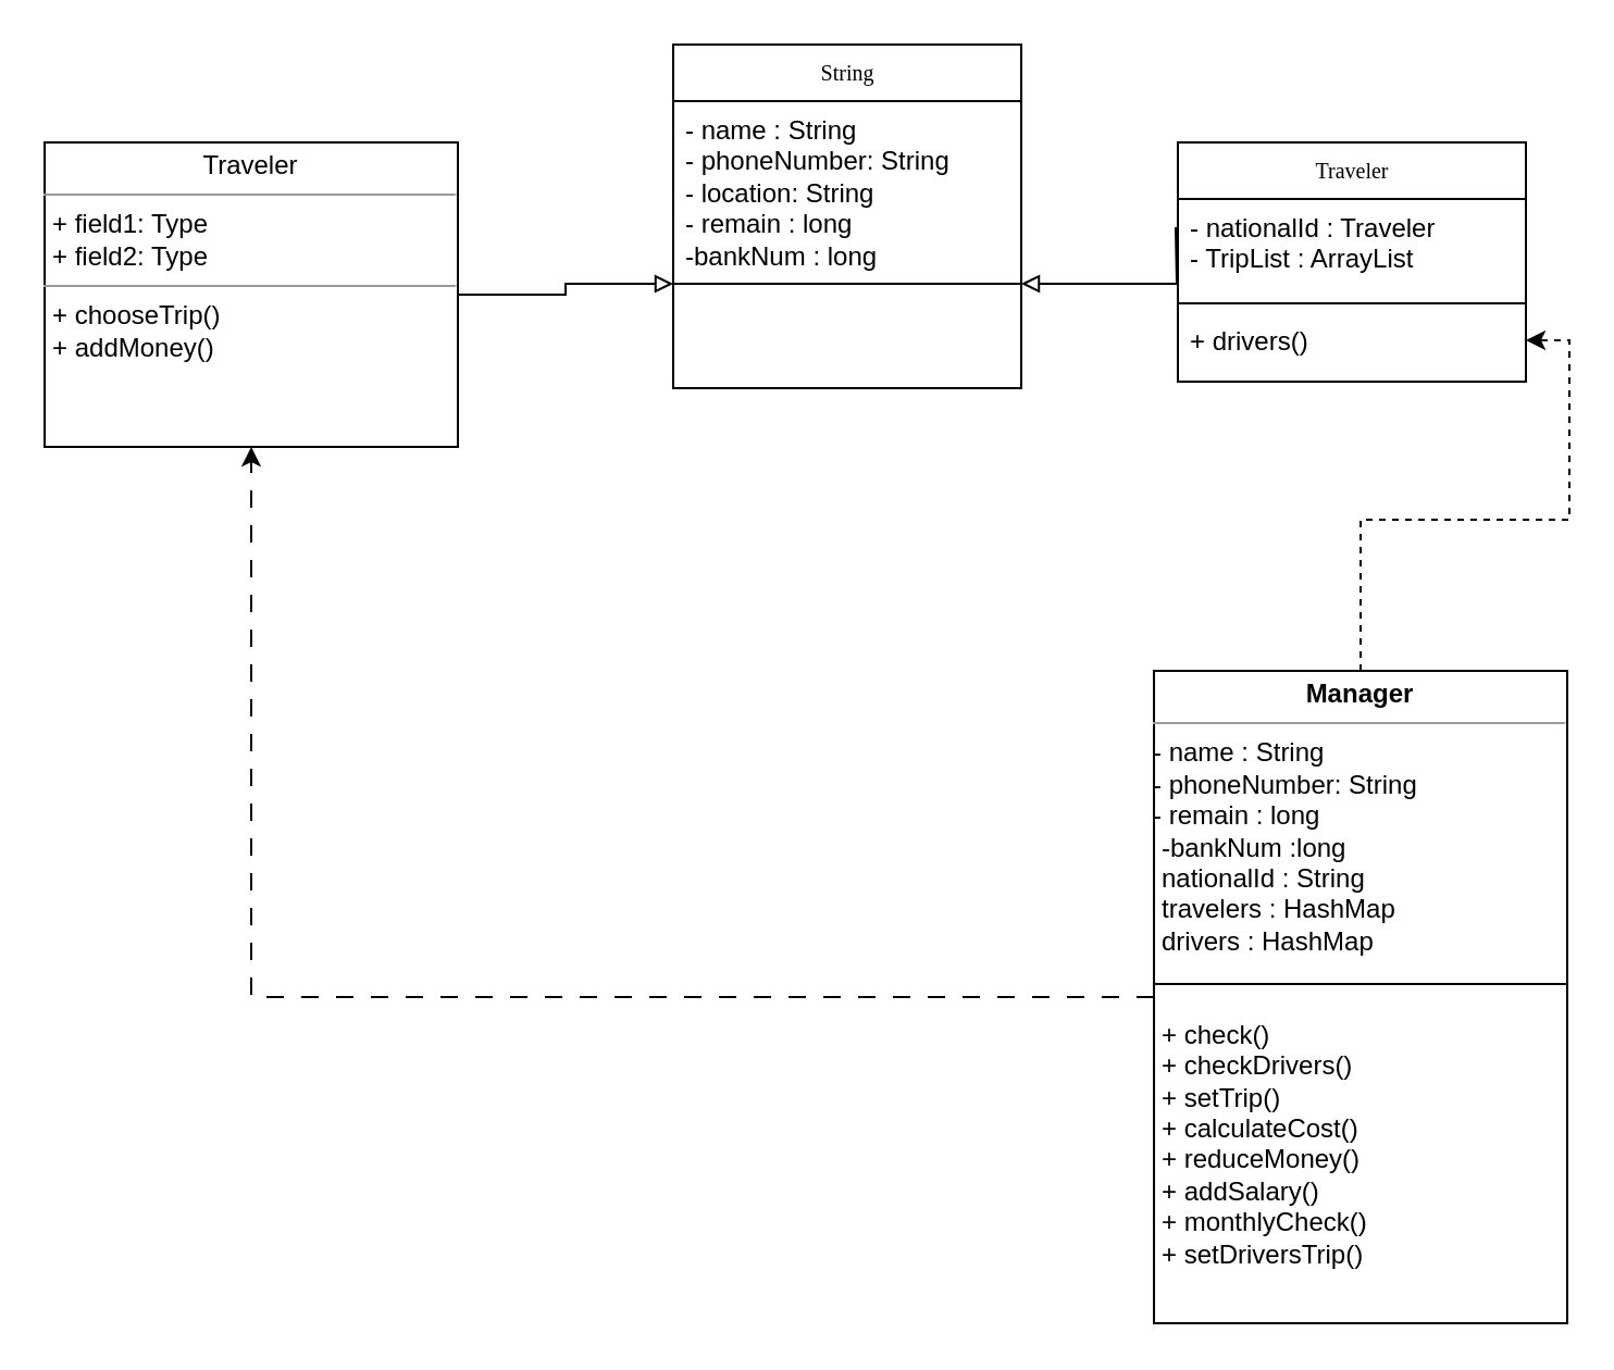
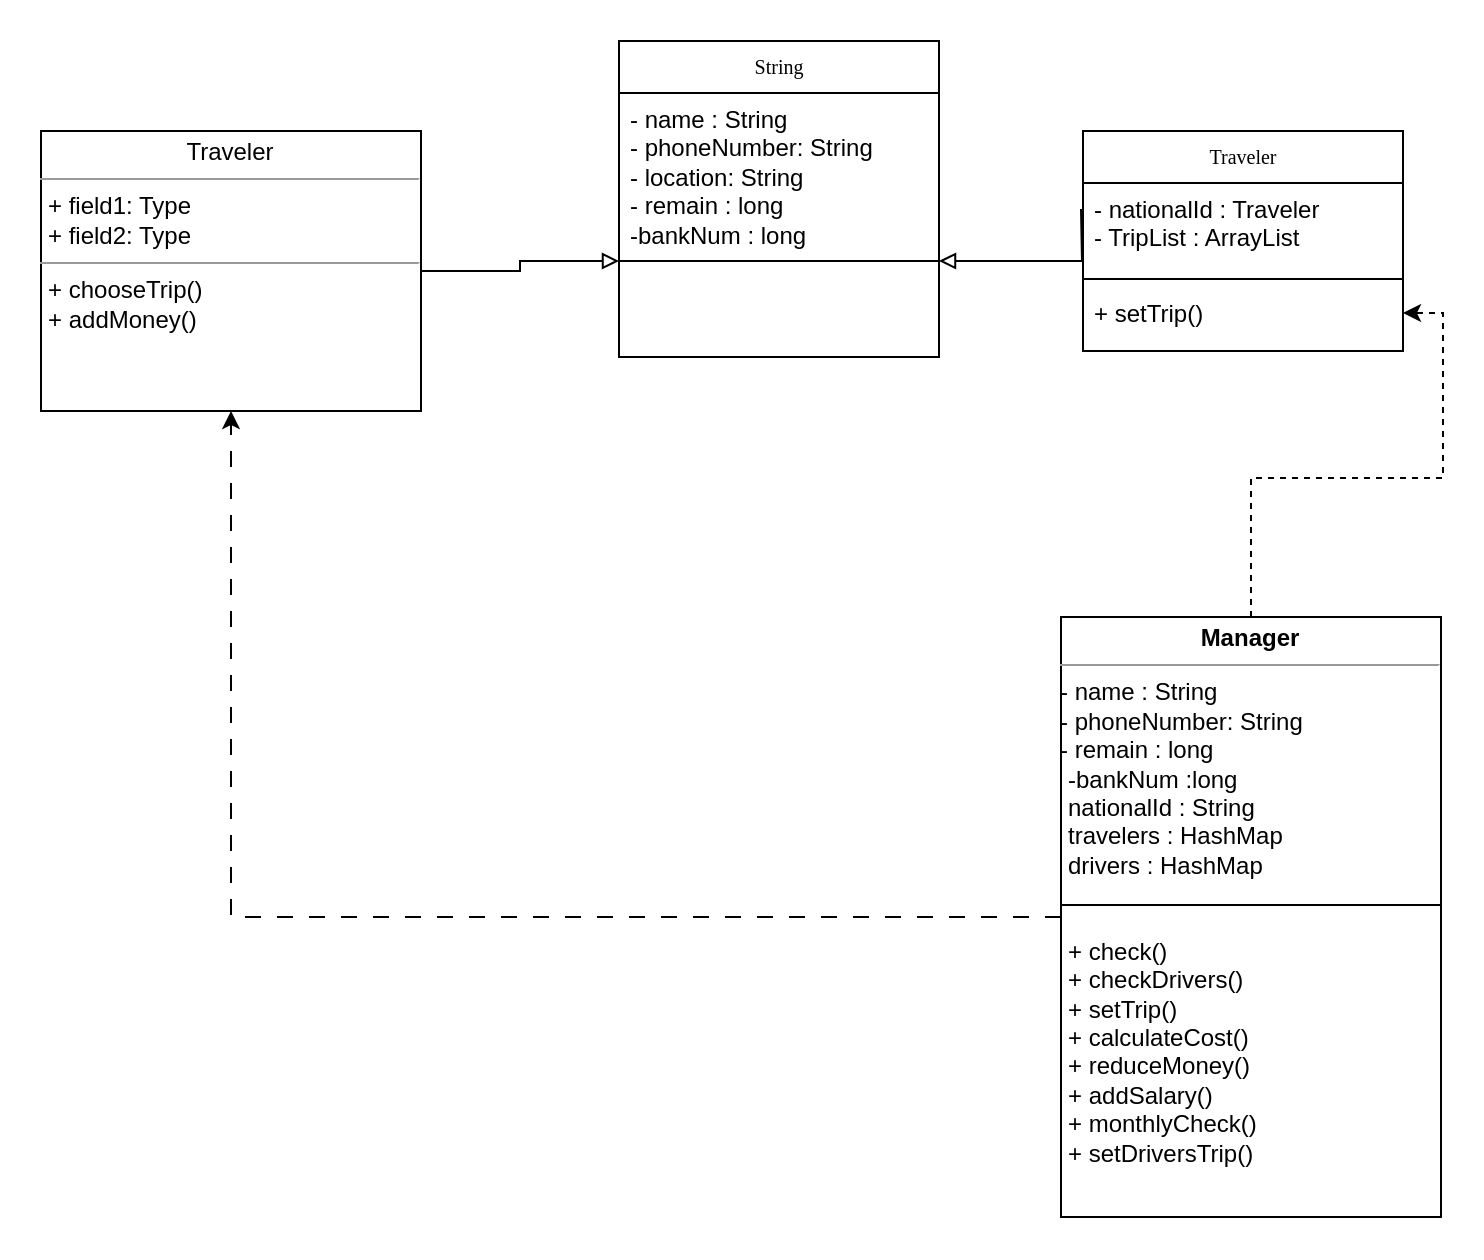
  <mxCell id="0" />
  <mxCell id="1" parent="0" />
  <mxCell id="2" value="String&lt;div&gt;&lt;/div&gt;" style="swimlane;html=1;fontStyle=0;childLayout=stackLayout;horizontal=1;startSize=26;fillColor=none;horizontalStack=0;resizeParent=1;resizeLast=0;collapsible=1;marginBottom=0;swimlaneFillColor=#ffffff;rounded=0;shadow=0;comic=0;labelBackgroundColor=none;strokeWidth=1;fontFamily=Verdana;fontSize=10;align=center;" parent="1" vertex="1"><mxGeometry x="309" y="20" width="160" height="158" as="geometry" /></mxCell>
  <mxCell id="3" value="&lt;div&gt;&lt;span style=&quot;background-color: initial;&quot;&gt;- name : String&lt;/span&gt;&lt;/div&gt;&lt;div&gt;&lt;span style=&quot;background-color: initial;&quot;&gt;- phoneNumber: String&lt;/span&gt;&lt;br&gt;&lt;/div&gt;&lt;div&gt;- location: String&lt;br&gt;&lt;/div&gt;&lt;div&gt;- remain : long&lt;/div&gt;&lt;div&gt;-bankNum : long&lt;/div&gt;" style="text;html=1;strokeColor=none;fillColor=none;align=left;verticalAlign=top;spacingLeft=4;spacingRight=4;whiteSpace=wrap;overflow=hidden;rotatable=0;points=[[0,0.5],[1,0.5]];portConstraint=eastwest;" parent="2" vertex="1"><mxGeometry y="26" width="160" height="80" as="geometry" /></mxCell>
  <mxCell id="4" value="" style="line;strokeWidth=1;fillColor=none;align=left;verticalAlign=middle;spacingTop=-1;spacingLeft=3;spacingRight=3;rotatable=0;labelPosition=right;points=[];portConstraint=eastwest;strokeColor=inherit;" vertex="1" parent="2"><mxGeometry y="106" width="160" height="8" as="geometry" /></mxCell>
  <mxCell id="5" value="Traveler" style="swimlane;html=1;fontStyle=0;childLayout=stackLayout;horizontal=1;startSize=26;fillColor=none;horizontalStack=0;resizeParent=1;resizeLast=0;collapsible=1;marginBottom=0;swimlaneFillColor=#ffffff;rounded=0;shadow=0;comic=0;labelBackgroundColor=none;strokeWidth=1;fontFamily=Verdana;fontSize=10;align=center;" parent="1" vertex="1"><mxGeometry x="541" y="65" width="160" height="110" as="geometry" /></mxCell>
  <mxCell id="6" value="- nationalId : Traveler&lt;div&gt;- TripList : ArrayList&lt;/div&gt;" style="text;html=1;strokeColor=none;fillColor=none;align=left;verticalAlign=top;spacingLeft=4;spacingRight=4;whiteSpace=wrap;overflow=hidden;rotatable=0;points=[[0,0.5],[1,0.5]];portConstraint=eastwest;" parent="5" vertex="1"><mxGeometry y="26" width="160" height="44" as="geometry" /></mxCell>
  <mxCell id="7" value="" style="line;strokeWidth=1;fillColor=none;align=left;verticalAlign=middle;spacingTop=-1;spacingLeft=3;spacingRight=3;rotatable=0;labelPosition=right;points=[];portConstraint=eastwest;strokeColor=inherit;" vertex="1" parent="5"><mxGeometry y="70" width="160" height="8" as="geometry" /></mxCell>
- <mxCell id="8" value="+ drivers()" style="text;strokeColor=none;fillColor=none;align=left;verticalAlign=top;spacingLeft=4;spacingRight=4;overflow=hidden;rotatable=0;points=[[0,0.5],[1,0.5]];portConstraint=eastwest;whiteSpace=wrap;html=1;" vertex="1" parent="5"><mxGeometry y="78" width="160" height="26" as="geometry" /></mxCell>
+ <mxCell id="8" value="+ setTrip()" style="text;strokeColor=none;fillColor=none;align=left;verticalAlign=top;spacingLeft=4;spacingRight=4;overflow=hidden;rotatable=0;points=[[0,0.5],[1,0.5]];portConstraint=eastwest;whiteSpace=wrap;html=1;" vertex="1" parent="5"><mxGeometry y="78" width="160" height="26" as="geometry" /></mxCell>
  <mxCell id="9" value="" style="edgeStyle=orthogonalEdgeStyle;rounded=0;orthogonalLoop=1;jettySize=auto;html=1;dashed=1;" edge="1" parent="1" source="11" target="8"><mxGeometry relative="1" as="geometry" /></mxCell>
  <mxCell id="10" style="edgeStyle=orthogonalEdgeStyle;rounded=0;orthogonalLoop=1;jettySize=auto;html=1;exitX=0;exitY=0.5;exitDx=0;exitDy=0;dashed=1;dashPattern=8 8;" edge="1" parent="1" source="11" target="13"><mxGeometry relative="1" as="geometry" /></mxCell>
  <mxCell id="11" value="&lt;p style=&quot;margin:0px;margin-top:4px;text-align:center;&quot;&gt;&lt;b&gt;Manager&lt;/b&gt;&lt;/p&gt;&lt;hr size=&quot;1&quot;&gt;&lt;p style=&quot;margin:0px;margin-left:4px;&quot;&gt;&lt;/p&gt;&lt;div style=&quot;text-wrap: wrap;&quot;&gt;&lt;span style=&quot;background-color: initial;&quot;&gt;- name : String&lt;/span&gt;&lt;/div&gt;&lt;div style=&quot;text-wrap: wrap;&quot;&gt;&lt;span style=&quot;background-color: initial;&quot;&gt;- phoneNumber: String&lt;/span&gt;&lt;br&gt;&lt;/div&gt;&lt;div style=&quot;text-wrap: wrap;&quot;&gt;&lt;span style=&quot;background-color: initial;&quot;&gt;- remain : long&lt;/span&gt;&lt;br&gt;&lt;/div&gt;&lt;p style=&quot;margin:0px;margin-left:4px;&quot;&gt;&lt;span style=&quot;text-wrap: wrap; background-color: initial;&quot;&gt;-bankNum :long&lt;/span&gt;&lt;/p&gt;&lt;p style=&quot;margin:0px;margin-left:4px;&quot;&gt;&lt;span style=&quot;text-wrap: wrap; background-color: initial;&quot;&gt;nationalId : String&lt;/span&gt;&lt;/p&gt;&lt;p style=&quot;margin:0px;margin-left:4px;&quot;&gt;&lt;span style=&quot;text-wrap: wrap;&quot;&gt;travelers : HashMap&lt;/span&gt;&lt;/p&gt;&lt;p style=&quot;margin:0px;margin-left:4px;&quot;&gt;&lt;span style=&quot;text-wrap: wrap;&quot;&gt;drivers : HashMap&lt;/span&gt;&lt;/p&gt;&lt;p style=&quot;margin:0px;margin-left:4px;&quot;&gt;&lt;span style=&quot;text-wrap: wrap;&quot;&gt;&lt;br&gt;&lt;/span&gt;&lt;/p&gt;&lt;p style=&quot;margin:0px;margin-left:4px;&quot;&gt;&lt;br&gt;&lt;/p&gt;&lt;p style=&quot;margin:0px;margin-left:4px;&quot;&gt;+ check()&lt;/p&gt;&lt;p style=&quot;margin:0px;margin-left:4px;&quot;&gt;+ checkDrivers()&lt;/p&gt;&lt;p style=&quot;margin:0px;margin-left:4px;&quot;&gt;+ setTrip()&lt;/p&gt;&lt;p style=&quot;margin:0px;margin-left:4px;&quot;&gt;+ calculateCost()&lt;/p&gt;&lt;p style=&quot;margin:0px;margin-left:4px;&quot;&gt;+ reduceMoney()&lt;/p&gt;&lt;p style=&quot;margin:0px;margin-left:4px;&quot;&gt;+ addSalary()&lt;/p&gt;&lt;p style=&quot;margin:0px;margin-left:4px;&quot;&gt;+ monthlyCheck()&lt;/p&gt;&lt;p style=&quot;margin:0px;margin-left:4px;&quot;&gt;+ setDriversTrip()&lt;/p&gt;" style="verticalAlign=top;align=left;overflow=fill;fontSize=12;fontFamily=Helvetica;html=1;rounded=0;shadow=0;comic=0;labelBackgroundColor=none;strokeWidth=1" parent="1" vertex="1"><mxGeometry x="530" y="308" width="190" height="300" as="geometry" /></mxCell>
  <mxCell id="12" value="" style="edgeStyle=orthogonalEdgeStyle;rounded=0;orthogonalLoop=1;jettySize=auto;html=1;endArrow=block;endFill=0;" edge="1" parent="1" source="13" target="4"><mxGeometry relative="1" as="geometry" /></mxCell>
  <mxCell id="13" value="&lt;p style=&quot;margin:0px;margin-top:4px;text-align:center;&quot;&gt;&lt;span style=&quot;background-color: initial;&quot;&gt;Traveler&lt;/span&gt;&lt;/p&gt;&lt;hr size=&quot;1&quot;&gt;&lt;p style=&quot;margin:0px;margin-left:4px;&quot;&gt;+ field1: Type&lt;br&gt;+ field2: Type&lt;/p&gt;&lt;hr size=&quot;1&quot;&gt;&lt;p style=&quot;margin:0px;margin-left:4px;&quot;&gt;+ chooseTrip()&lt;br&gt;+ addMoney()&lt;/p&gt;" style="verticalAlign=top;align=left;overflow=fill;fontSize=12;fontFamily=Helvetica;html=1;rounded=0;shadow=0;comic=0;labelBackgroundColor=none;strokeWidth=1" parent="1" vertex="1"><mxGeometry x="20" y="65" width="190" height="140" as="geometry" /></mxCell>
  <mxCell id="14" value="" style="edgeStyle=orthogonalEdgeStyle;rounded=0;orthogonalLoop=1;jettySize=auto;html=1;endArrow=block;endFill=0;" edge="1" parent="1" target="4"><mxGeometry relative="1" as="geometry"><mxPoint x="540" y="104" as="sourcePoint" /></mxGeometry></mxCell>
  <mxCell id="15" value="" style="line;strokeWidth=1;fillColor=none;align=left;verticalAlign=middle;spacingTop=-1;spacingLeft=3;spacingRight=3;rotatable=0;labelPosition=right;points=[];portConstraint=eastwest;strokeColor=inherit;" vertex="1" parent="1"><mxGeometry x="530" y="448" width="190" height="8" as="geometry" /></mxCell>
